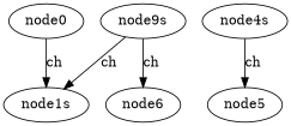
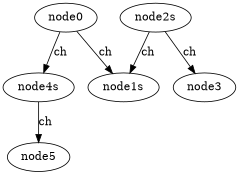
  digraph {
    node0
    node4s
    node1s
    node5
-   node2s [label=node9s]
-   node3 [label=node6]
+   node2s
+   node3
+   node0 -> node4s [label=ch]
    node0 -> node1s [label=ch]
    node4s -> node5 [label=ch]
    node2s -> node1s [label=ch]
    node2s -> node3 [label=ch]
  }
